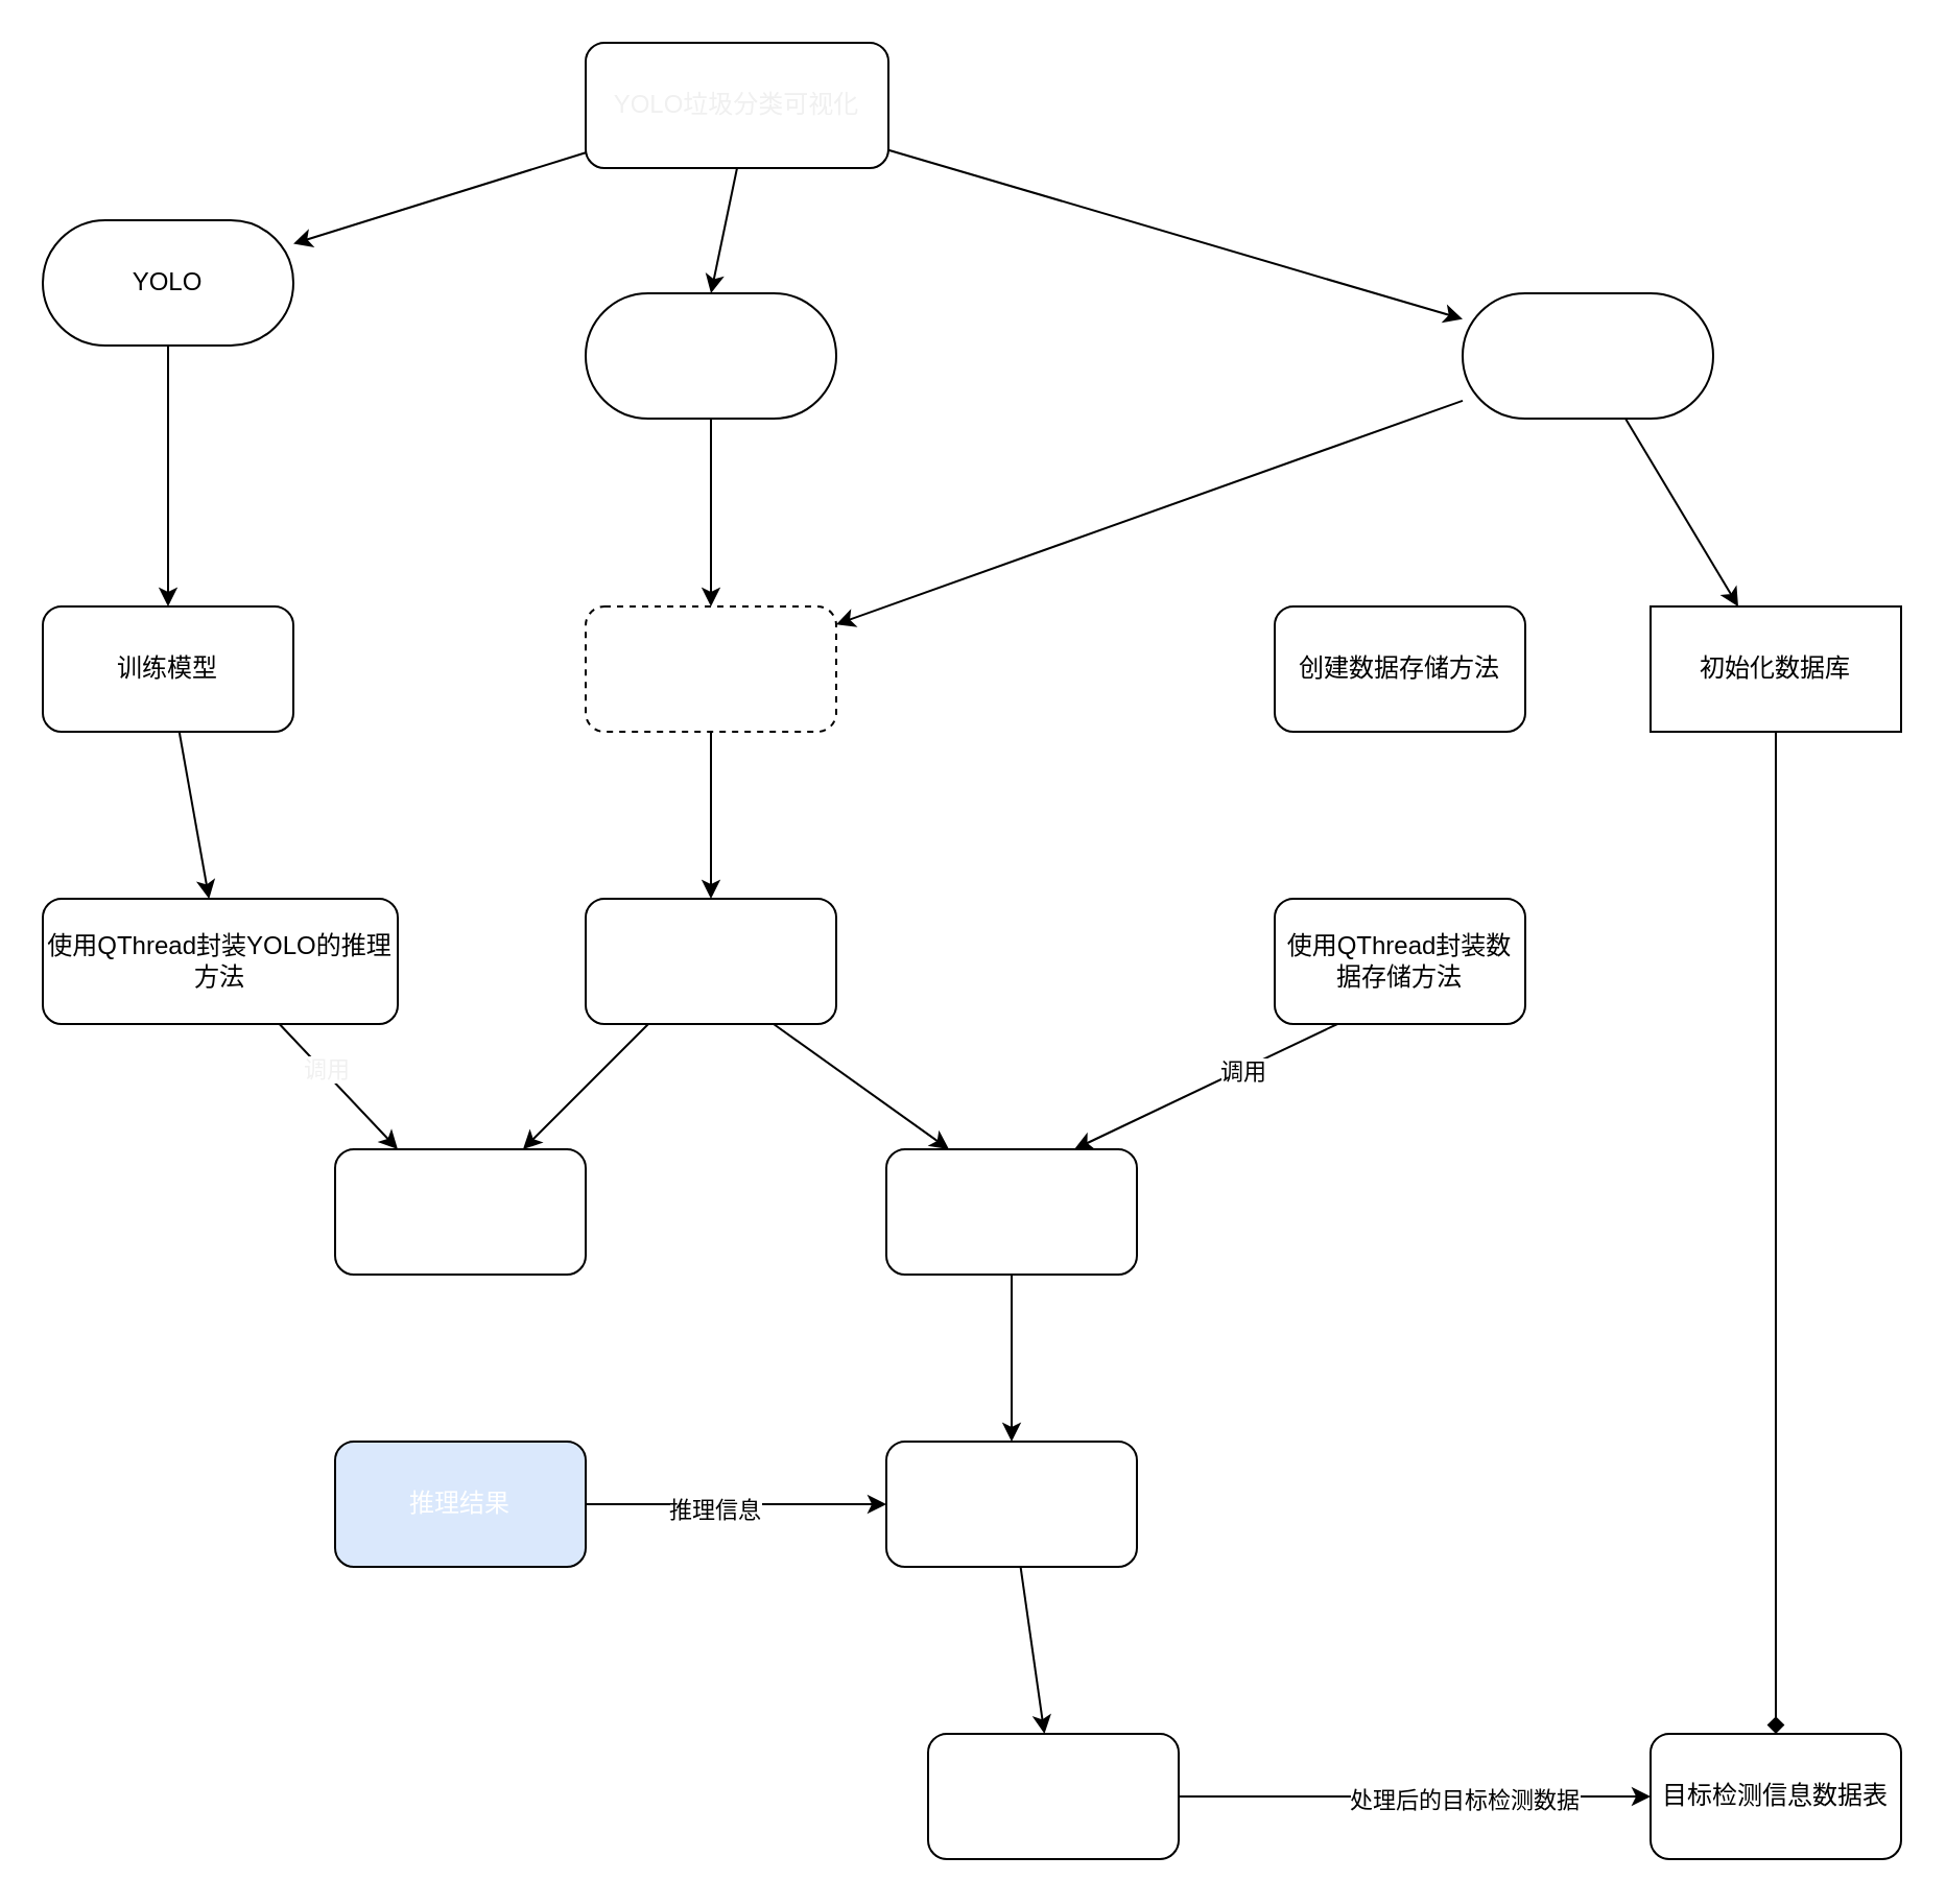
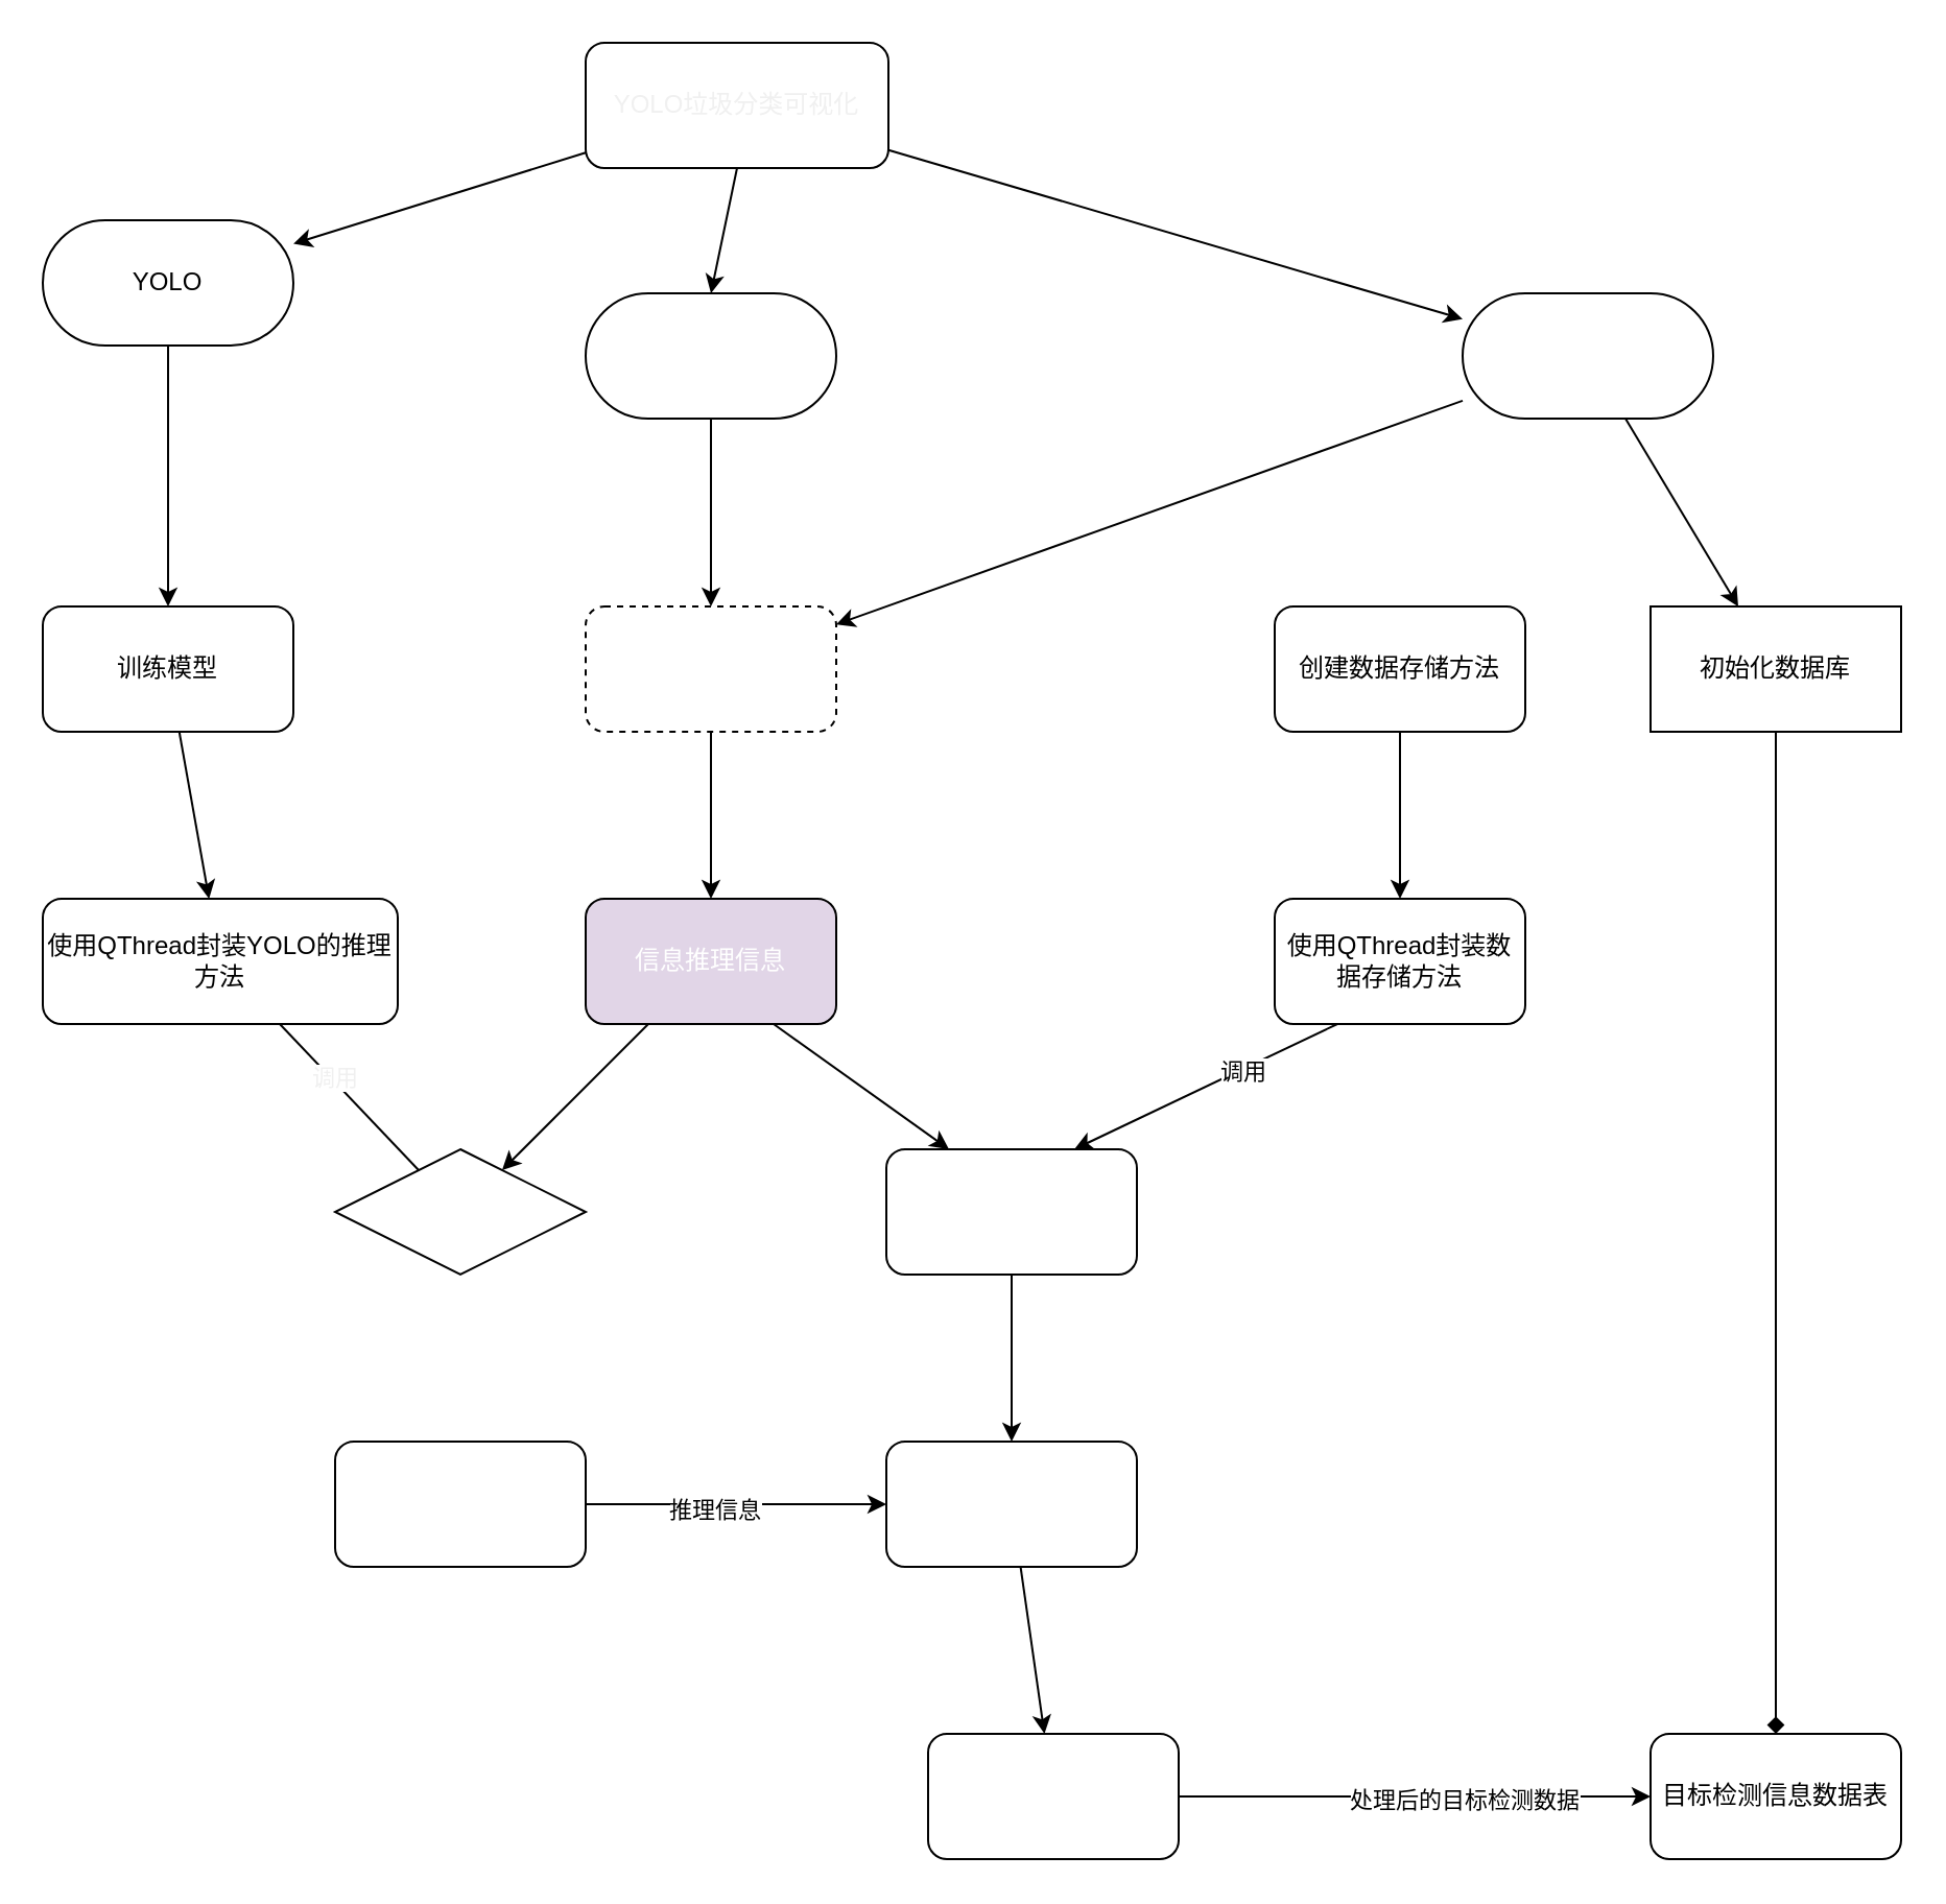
  <mxCell id="0" />
  <mxCell id="1" parent="0" />
  <mxCell id="2" value="" style="edgeStyle=none;html=1;fontColor=#000000;" parent="1" source="4" target="10" edge="1"><mxGeometry relative="1" as="geometry" /></mxCell>
  <mxCell id="3" value="" style="edgeStyle=none;html=1;fontColor=#000000;verticalAlign=middle;" parent="1" source="4" target="12" edge="1"><mxGeometry relative="1" as="geometry" /></mxCell>
  <mxCell id="4" value="&lt;font&gt;YOLO垃圾分类可视化&lt;/font&gt;" style="rounded=1;whiteSpace=wrap;html=1;fontColor=#F0F0F0;" parent="1" vertex="1"><mxGeometry x="280" y="20" width="145" height="60" as="geometry" /></mxCell>
  <mxCell id="5" value="" style="edgeStyle=none;html=1;fontColor=#F0F0F0;" parent="1" source="7" target="18" edge="1"><mxGeometry relative="1" as="geometry" /></mxCell>
  <mxCell id="6" value="" style="endArrow=classic;html=1;fontColor=#000000;entryX=0.5;entryY=0;entryDx=0;entryDy=0;exitX=0.5;exitY=1;exitDx=0;exitDy=0;" parent="1" source="4" target="7" edge="1"><mxGeometry width="50" height="50" relative="1" as="geometry"><mxPoint x="250" y="150" as="sourcePoint" /><mxPoint x="300" y="100" as="targetPoint" /></mxGeometry></mxCell>
  <mxCell id="7" value="UI" style="rounded=1;whiteSpace=wrap;html=1;fontColor=#FFFFFF;arcSize=50;" parent="1" vertex="1"><mxGeometry x="280" y="140" width="120" height="60" as="geometry" /></mxCell>
  <mxCell id="8" value="" style="edgeStyle=none;html=1;fontColor=#F0F0F0;" parent="1" source="10" target="14" edge="1"><mxGeometry relative="1" as="geometry" /></mxCell>
  <mxCell id="9" value="" style="edgeStyle=none;html=1;" edge="1" parent="1" source="10" target="18"><mxGeometry relative="1" as="geometry" /></mxCell>
  <mxCell id="10" value="&lt;font color=&quot;#ffffff&quot;&gt;数据库&lt;/font&gt;" style="whiteSpace=wrap;html=1;rounded=1;arcSize=50;" parent="1" vertex="1"><mxGeometry x="700" y="140" width="120" height="60" as="geometry" /></mxCell>
  <mxCell id="11" value="" style="edgeStyle=none;html=1;fontColor=#F0F0F0;" parent="1" source="12" target="16" edge="1"><mxGeometry relative="1" as="geometry" /></mxCell>
  <mxCell id="12" value="YOLO" style="whiteSpace=wrap;html=1;rounded=1;arcSize=50;" parent="1" vertex="1"><mxGeometry x="20" y="105" width="120" height="60" as="geometry" /></mxCell>
  <mxCell id="13" value="" style="edgeStyle=none;html=1;fontColor=#F0F0F0;endArrow=diamond;" parent="1" source="14" target="24" edge="1"><mxGeometry relative="1" as="geometry" /></mxCell>
  <mxCell id="14" value="初始化数据库" style="whiteSpace=wrap;html=1;rounded=0;" parent="1" vertex="1"><mxGeometry x="790" y="290" width="120" height="60" as="geometry" /></mxCell>
  <mxCell id="15" value="" style="edgeStyle=none;html=1;fontColor=#F0F0F0;" parent="1" source="16" target="21" edge="1"><mxGeometry relative="1" as="geometry" /></mxCell>
  <mxCell id="16" value="训练模型" style="whiteSpace=wrap;html=1;rounded=1;" parent="1" vertex="1"><mxGeometry x="20" y="290" width="120" height="60" as="geometry" /></mxCell>
  <mxCell id="17" value="" style="edgeStyle=none;html=1;fontColor=#F0F0F0;" parent="1" source="18" target="23" edge="1"><mxGeometry relative="1" as="geometry" /></mxCell>
  <mxCell id="18" value="PYQT5实现可视化界面" style="whiteSpace=wrap;html=1;fontColor=#FFFFFF;rounded=1;dashed=1;" parent="1" vertex="1"><mxGeometry x="280" y="290" width="120" height="60" as="geometry" /></mxCell>
- <mxCell id="19" value="" style="edgeStyle=none;html=1;fontColor=#F0F0F0;entryX=0.25;entryY=0;entryDx=0;entryDy=0;" parent="1" source="21" target="28" edge="1"><mxGeometry relative="1" as="geometry" /></mxCell>
+ <mxCell id="19" value="" style="edgeStyle=none;html=1;fontColor=#F0F0F0;entryX=0.25;entryY=0;entryDx=0;entryDy=0;endArrow=none;" parent="1" source="21" target="28" edge="1"><mxGeometry relative="1" as="geometry" /></mxCell>
  <mxCell id="20" value="调用" style="edgeLabel;html=1;align=center;verticalAlign=middle;resizable=0;points=[];fontColor=#F0F0F0;" parent="19" vertex="1" connectable="0"><mxGeometry x="-0.248" y="1" relative="1" as="geometry"><mxPoint as="offset" /></mxGeometry></mxCell>
  <mxCell id="21" value="使用QThread封装YOLO的推理方法" style="whiteSpace=wrap;html=1;rounded=1;" parent="1" vertex="1"><mxGeometry x="20" y="430" width="170" height="60" as="geometry" /></mxCell>
  <mxCell id="22" value="" style="edgeStyle=none;html=1;" edge="1" parent="1" source="23" target="28"><mxGeometry relative="1" as="geometry" /></mxCell>
- <mxCell id="23" value="信息推理信息" style="whiteSpace=wrap;html=1;fontColor=#FFFFFF;rounded=1;" parent="1" vertex="1"><mxGeometry x="280" y="430" width="120" height="60" as="geometry" /></mxCell>
+ <mxCell id="23" value="信息推理信息" style="whiteSpace=wrap;html=1;fontColor=#FFFFFF;rounded=1;fillColor=#e1d5e7;" parent="1" vertex="1"><mxGeometry x="280" y="430" width="120" height="60" as="geometry" /></mxCell>
  <mxCell id="24" value="目标检测信息数据表" style="whiteSpace=wrap;html=1;rounded=1;" parent="1" vertex="1"><mxGeometry x="790" y="830" width="120" height="60" as="geometry" /></mxCell>
  <mxCell id="25" value="" style="edgeStyle=none;html=1;" edge="1" parent="1" source="26" target="38"><mxGeometry relative="1" as="geometry" /></mxCell>
  <mxCell id="26" value="启用数据处理子线程" style="whiteSpace=wrap;html=1;fontColor=#FFFFFF;rounded=1;" vertex="1" parent="1"><mxGeometry x="424" y="550" width="120" height="60" as="geometry" /></mxCell>
  <mxCell id="27" style="edgeStyle=none;html=1;exitX=0.75;exitY=1;exitDx=0;exitDy=0;entryX=0.25;entryY=0;entryDx=0;entryDy=0;" edge="1" parent="1" source="23" target="26"><mxGeometry relative="1" as="geometry" /></mxCell>
- <mxCell id="28" value="启用推理子线程" style="whiteSpace=wrap;html=1;fontColor=#FFFFFF;rounded=1;" vertex="1" parent="1"><mxGeometry x="160" y="550" width="120" height="60" as="geometry" /></mxCell>
+ <mxCell id="28" value="启用推理子线程" style="rhombus;whiteSpace=wrap;html=1;fontColor=#FFFFFF;" vertex="1" parent="1"><mxGeometry x="160" y="550" width="120" height="60" as="geometry" /></mxCell>
+ <mxCell id="29" value="" style="edgeStyle=none;html=1;" edge="1" parent="1" source="30" target="31"><mxGeometry relative="1" as="geometry" /></mxCell>
  <mxCell id="30" value="创建数据存储方法" style="whiteSpace=wrap;html=1;rounded=1;" vertex="1" parent="1"><mxGeometry x="610" y="290" width="120" height="60" as="geometry" /></mxCell>
  <mxCell id="31" value="&lt;span&gt;使用QThread封装数据存储方法&lt;/span&gt;" style="whiteSpace=wrap;html=1;rounded=1;" vertex="1" parent="1"><mxGeometry x="610" y="430" width="120" height="60" as="geometry" /></mxCell>
  <mxCell id="32" value="" style="endArrow=classic;html=1;entryX=0.75;entryY=0;entryDx=0;entryDy=0;exitX=0.25;exitY=1;exitDx=0;exitDy=0;" edge="1" parent="1" source="31" target="26"><mxGeometry width="50" height="50" relative="1" as="geometry"><mxPoint x="410" y="340" as="sourcePoint" /><mxPoint x="460" y="290" as="targetPoint" /></mxGeometry></mxCell>
  <mxCell id="33" value="调用" style="edgeLabel;html=1;align=center;verticalAlign=middle;resizable=0;points=[];" vertex="1" connectable="0" parent="32"><mxGeometry x="-0.272" y="1" relative="1" as="geometry"><mxPoint as="offset" /></mxGeometry></mxCell>
  <mxCell id="34" style="edgeStyle=none;html=1;" edge="1" parent="1" source="36" target="38"><mxGeometry relative="1" as="geometry" /></mxCell>
  <mxCell id="35" value="推理信息" style="edgeLabel;html=1;align=center;verticalAlign=middle;resizable=0;points=[];" vertex="1" connectable="0" parent="34"><mxGeometry x="-0.155" y="-2" relative="1" as="geometry"><mxPoint as="offset" /></mxGeometry></mxCell>
- <mxCell id="36" value="推理结果" style="whiteSpace=wrap;html=1;fontColor=#FFFFFF;rounded=1;fillColor=#dae8fc;" vertex="1" parent="1"><mxGeometry x="160" y="690" width="120" height="60" as="geometry" /></mxCell>
+ <mxCell id="36" value="推理结果" style="whiteSpace=wrap;html=1;fontColor=#FFFFFF;rounded=1;" vertex="1" parent="1"><mxGeometry x="160" y="690" width="120" height="60" as="geometry" /></mxCell>
  <mxCell id="37" value="" style="edgeStyle=none;html=1;" edge="1" parent="1" source="38" target="41"><mxGeometry relative="1" as="geometry" /></mxCell>
  <mxCell id="38" value="数据处理子线程" style="whiteSpace=wrap;html=1;fontColor=#FFFFFF;rounded=1;" vertex="1" parent="1"><mxGeometry x="424" y="690" width="120" height="60" as="geometry" /></mxCell>
  <mxCell id="39" value="" style="edgeStyle=none;html=1;entryX=0;entryY=0.5;entryDx=0;entryDy=0;" edge="1" parent="1" source="41" target="24"><mxGeometry relative="1" as="geometry"><mxPoint x="484" y="970" as="targetPoint" /></mxGeometry></mxCell>
  <mxCell id="40" value="处理后的目标检测数据" style="edgeLabel;html=1;align=center;verticalAlign=middle;resizable=0;points=[];" vertex="1" connectable="0" parent="39"><mxGeometry x="0.192" y="-1" relative="1" as="geometry"><mxPoint x="1" as="offset" /></mxGeometry></mxCell>
  <mxCell id="41" value="根据目标的坐标变化幅度来判断是否为同一目标" style="whiteSpace=wrap;html=1;fontColor=#FFFFFF;rounded=1;" vertex="1" parent="1"><mxGeometry x="444" y="830" width="120" height="60" as="geometry" /></mxCell>
